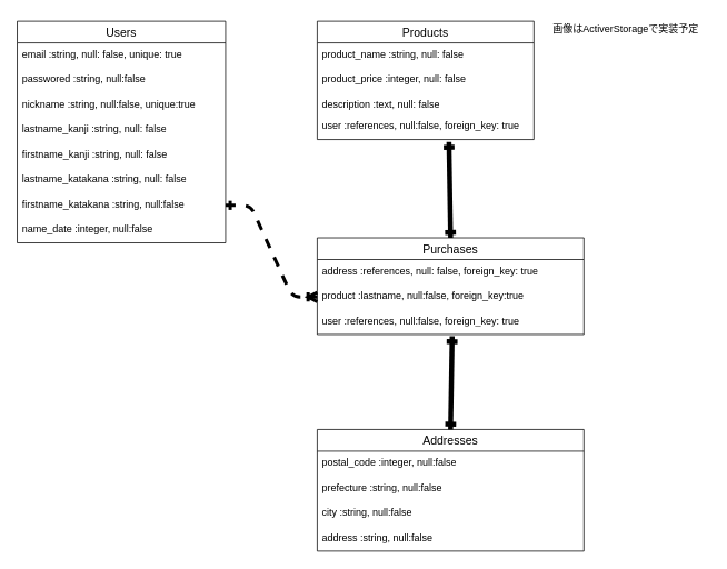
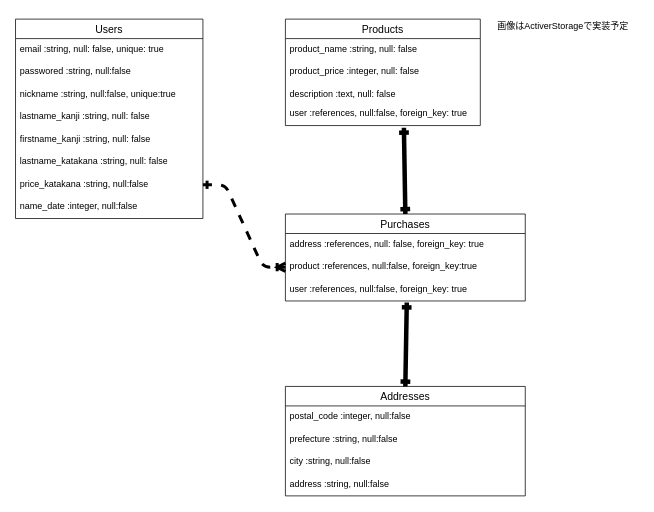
  <mxCell id="0" />
  <mxCell id="1" parent="0" />
  <mxCell id="2" value="Users" style="swimlane;fontStyle=0;childLayout=stackLayout;horizontal=1;startSize=26;horizontalStack=0;resizeParent=1;resizeParentMax=0;resizeLast=0;collapsible=1;marginBottom=0;align=center;fontSize=14;" parent="1" vertex="1"><mxGeometry x="20" y="25" width="250" height="266" as="geometry" /></mxCell>
  <mxCell id="3" value="email :string, null: false, unique: true" style="text;strokeColor=none;fillColor=none;spacingLeft=4;spacingRight=4;overflow=hidden;rotatable=0;points=[[0,0.5],[1,0.5]];portConstraint=eastwest;fontSize=12;whiteSpace=wrap;html=1;" parent="2" vertex="1"><mxGeometry y="26" width="250" height="30" as="geometry" /></mxCell>
  <mxCell id="4" value="passwored :string, null:false&amp;nbsp;" style="text;strokeColor=none;fillColor=none;spacingLeft=4;spacingRight=4;overflow=hidden;rotatable=0;points=[[0,0.5],[1,0.5]];portConstraint=eastwest;fontSize=12;whiteSpace=wrap;html=1;" parent="2" vertex="1"><mxGeometry y="56" width="250" height="30" as="geometry" /></mxCell>
  <mxCell id="5" value="nickname :string, null:false, unique:true" style="text;strokeColor=none;fillColor=none;spacingLeft=4;spacingRight=4;overflow=hidden;rotatable=0;points=[[0,0.5],[1,0.5]];portConstraint=eastwest;fontSize=12;whiteSpace=wrap;html=1;" parent="2" vertex="1"><mxGeometry y="86" width="250" height="30" as="geometry" /></mxCell>
  <mxCell id="6" value="lastname_kanji :string, null: false" style="text;strokeColor=none;fillColor=none;spacingLeft=4;spacingRight=4;overflow=hidden;rotatable=0;points=[[0,0.5],[1,0.5]];portConstraint=eastwest;fontSize=12;whiteSpace=wrap;html=1;" parent="2" vertex="1"><mxGeometry y="116" width="250" height="30" as="geometry" /></mxCell>
  <mxCell id="7" value="firstname_kanji :string, null: false" style="text;strokeColor=none;fillColor=none;spacingLeft=4;spacingRight=4;overflow=hidden;rotatable=0;points=[[0,0.5],[1,0.5]];portConstraint=eastwest;fontSize=12;whiteSpace=wrap;html=1;" parent="2" vertex="1"><mxGeometry y="146" width="250" height="30" as="geometry" /></mxCell>
  <mxCell id="8" value="lastname_katakana :string, null: false" style="text;strokeColor=none;fillColor=none;spacingLeft=4;spacingRight=4;overflow=hidden;rotatable=0;points=[[0,0.5],[1,0.5]];portConstraint=eastwest;fontSize=12;whiteSpace=wrap;html=1;" parent="2" vertex="1"><mxGeometry y="176" width="250" height="30" as="geometry" /></mxCell>
- <mxCell id="9" value="firstname_katakana :string, null:false" style="text;strokeColor=none;fillColor=none;spacingLeft=4;spacingRight=4;overflow=hidden;rotatable=0;points=[[0,0.5],[1,0.5]];portConstraint=eastwest;fontSize=12;whiteSpace=wrap;html=1;" vertex="1" parent="2"><mxGeometry y="206" width="250" height="30" as="geometry" /></mxCell>
+ <mxCell id="9" value="price_katakana :string, null:false" style="text;strokeColor=none;fillColor=none;spacingLeft=4;spacingRight=4;overflow=hidden;rotatable=0;points=[[0,0.5],[1,0.5]];portConstraint=eastwest;fontSize=12;whiteSpace=wrap;html=1;" vertex="1" parent="2"><mxGeometry y="206" width="250" height="30" as="geometry" /></mxCell>
  <mxCell id="10" value="name_date :integer, null:false" style="text;strokeColor=none;fillColor=none;spacingLeft=4;spacingRight=4;overflow=hidden;rotatable=0;points=[[0,0.5],[1,0.5]];portConstraint=eastwest;fontSize=12;whiteSpace=wrap;html=1;" vertex="1" parent="2"><mxGeometry y="236" width="250" height="30" as="geometry" /></mxCell>
  <mxCell id="11" value="Products" style="swimlane;fontStyle=0;childLayout=stackLayout;horizontal=1;startSize=26;horizontalStack=0;resizeParent=1;resizeParentMax=0;resizeLast=0;collapsible=1;marginBottom=0;align=center;fontSize=14;" parent="1" vertex="1"><mxGeometry x="380" y="25" width="260" height="142" as="geometry" /></mxCell>
  <mxCell id="12" value="product_name :string, null: false" style="text;strokeColor=none;fillColor=none;spacingLeft=4;spacingRight=4;overflow=hidden;rotatable=0;points=[[0,0.5],[1,0.5]];portConstraint=eastwest;fontSize=12;whiteSpace=wrap;html=1;" parent="11" vertex="1"><mxGeometry y="26" width="260" height="30" as="geometry" /></mxCell>
  <mxCell id="13" value="product_price :integer, null: false" style="text;strokeColor=none;fillColor=none;spacingLeft=4;spacingRight=4;overflow=hidden;rotatable=0;points=[[0,0.5],[1,0.5]];portConstraint=eastwest;fontSize=12;whiteSpace=wrap;html=1;" parent="11" vertex="1"><mxGeometry y="56" width="260" height="30" as="geometry" /></mxCell>
  <mxCell id="14" value="description :text, null: false" style="text;strokeColor=none;fillColor=none;spacingLeft=4;spacingRight=4;overflow=hidden;rotatable=0;points=[[0,0.5],[1,0.5]];portConstraint=eastwest;fontSize=12;whiteSpace=wrap;html=1;" parent="11" vertex="1"><mxGeometry y="86" width="260" height="26" as="geometry" /></mxCell>
  <mxCell id="15" value="user :references, null:false, foreign_key: true" style="text;strokeColor=none;fillColor=none;spacingLeft=4;spacingRight=4;overflow=hidden;rotatable=0;points=[[0,0.5],[1,0.5]];portConstraint=eastwest;fontSize=12;whiteSpace=wrap;html=1;" parent="11" vertex="1"><mxGeometry y="112" width="260" height="30" as="geometry" /></mxCell>
  <mxCell id="16" value="画像はActiverStorageで実装予定" style="text;html=1;align=center;verticalAlign=middle;resizable=0;points=[];autosize=1;strokeColor=none;fillColor=none;" parent="1" vertex="1"><mxGeometry x="650" y="20" width="200" height="30" as="geometry" /></mxCell>
  <mxCell id="17" value="Purchases" style="swimlane;fontStyle=0;childLayout=stackLayout;horizontal=1;startSize=26;horizontalStack=0;resizeParent=1;resizeParentMax=0;resizeLast=0;collapsible=1;marginBottom=0;align=center;fontSize=14;" parent="1" vertex="1"><mxGeometry x="380" y="285" width="320" height="116" as="geometry" /></mxCell>
  <mxCell id="18" value="address :references, null: false, foreign_key: true" style="text;strokeColor=none;fillColor=none;spacingLeft=4;spacingRight=4;overflow=hidden;rotatable=0;points=[[0,0.5],[1,0.5]];portConstraint=eastwest;fontSize=12;whiteSpace=wrap;html=1;" parent="17" vertex="1"><mxGeometry y="26" width="320" height="30" as="geometry" /></mxCell>
- <mxCell id="19" value="product :lastname, null:false, foreign_key:true" style="text;strokeColor=none;fillColor=none;spacingLeft=4;spacingRight=4;overflow=hidden;rotatable=0;points=[[0,0.5],[1,0.5]];portConstraint=eastwest;fontSize=12;whiteSpace=wrap;html=1;" parent="17" vertex="1"><mxGeometry y="56" width="320" height="30" as="geometry" /></mxCell>
+ <mxCell id="19" value="product :references, null:false, foreign_key:true" style="text;strokeColor=none;fillColor=none;spacingLeft=4;spacingRight=4;overflow=hidden;rotatable=0;points=[[0,0.5],[1,0.5]];portConstraint=eastwest;fontSize=12;whiteSpace=wrap;html=1;" parent="17" vertex="1"><mxGeometry y="56" width="320" height="30" as="geometry" /></mxCell>
  <mxCell id="20" value="user :references, null:false, foreign_key: true" style="text;strokeColor=none;fillColor=none;spacingLeft=4;spacingRight=4;overflow=hidden;rotatable=0;points=[[0,0.5],[1,0.5]];portConstraint=eastwest;fontSize=12;whiteSpace=wrap;html=1;" parent="17" vertex="1"><mxGeometry y="86" width="320" height="30" as="geometry" /></mxCell>
  <mxCell id="21" value="Addresses" style="swimlane;fontStyle=0;childLayout=stackLayout;horizontal=1;startSize=26;horizontalStack=0;resizeParent=1;resizeParentMax=0;resizeLast=0;collapsible=1;marginBottom=0;align=center;fontSize=14;" vertex="1" parent="1"><mxGeometry x="380" y="515" width="320" height="146" as="geometry" /></mxCell>
  <mxCell id="22" value="postal_code :integer, null:false" style="text;strokeColor=none;fillColor=none;spacingLeft=4;spacingRight=4;overflow=hidden;rotatable=0;points=[[0,0.5],[1,0.5]];portConstraint=eastwest;fontSize=12;whiteSpace=wrap;html=1;" vertex="1" parent="21"><mxGeometry y="26" width="320" height="30" as="geometry" /></mxCell>
  <mxCell id="23" value="prefecture :string, null:false" style="text;strokeColor=none;fillColor=none;spacingLeft=4;spacingRight=4;overflow=hidden;rotatable=0;points=[[0,0.5],[1,0.5]];portConstraint=eastwest;fontSize=12;whiteSpace=wrap;html=1;" vertex="1" parent="21"><mxGeometry y="56" width="320" height="30" as="geometry" /></mxCell>
  <mxCell id="24" value="city :string, null:false" style="text;strokeColor=none;fillColor=none;spacingLeft=4;spacingRight=4;overflow=hidden;rotatable=0;points=[[0,0.5],[1,0.5]];portConstraint=eastwest;fontSize=12;whiteSpace=wrap;html=1;" vertex="1" parent="21"><mxGeometry y="86" width="320" height="30" as="geometry" /></mxCell>
  <mxCell id="25" value="address :string, null:false" style="text;strokeColor=none;fillColor=none;spacingLeft=4;spacingRight=4;overflow=hidden;rotatable=0;points=[[0,0.5],[1,0.5]];portConstraint=eastwest;fontSize=12;whiteSpace=wrap;html=1;" vertex="1" parent="21"><mxGeometry y="116" width="320" height="30" as="geometry" /></mxCell>
  <mxCell id="26" style="edgeStyle=none;html=1;exitX=0.5;exitY=0;exitDx=0;exitDy=0;entryX=0.608;entryY=1.1;entryDx=0;entryDy=0;entryPerimeter=0;startArrow=ERone;startFill=0;endArrow=ERone;endFill=0;strokeWidth=6;" edge="1" parent="1" source="17" target="15"><mxGeometry relative="1" as="geometry" /></mxCell>
  <mxCell id="27" style="edgeStyle=none;html=1;exitX=0.5;exitY=0;exitDx=0;exitDy=0;startArrow=ERone;startFill=0;endArrow=ERone;endFill=0;strokeWidth=6;entryX=0.506;entryY=1.067;entryDx=0;entryDy=0;entryPerimeter=0;" edge="1" parent="1" source="21" target="20"><mxGeometry relative="1" as="geometry"><mxPoint x="550" y="515" as="sourcePoint" /><mxPoint x="550" y="425" as="targetPoint" /></mxGeometry></mxCell>
  <mxCell id="28" value="" style="edgeStyle=entityRelationEdgeStyle;fontSize=12;html=1;endArrow=ERoneToMany;exitX=1;exitY=0.5;exitDx=0;exitDy=0;entryX=0;entryY=0.5;entryDx=0;entryDy=0;strokeWidth=4;startArrow=ERone;startFill=0;dashed=1;" edge="1" parent="1" source="9" target="19"><mxGeometry width="100" height="100" relative="1" as="geometry"><mxPoint x="140" y="347" as="sourcePoint" /><mxPoint x="250" y="345" as="targetPoint" /><Array as="points"><mxPoint x="190" y="347" /></Array></mxGeometry></mxCell>
